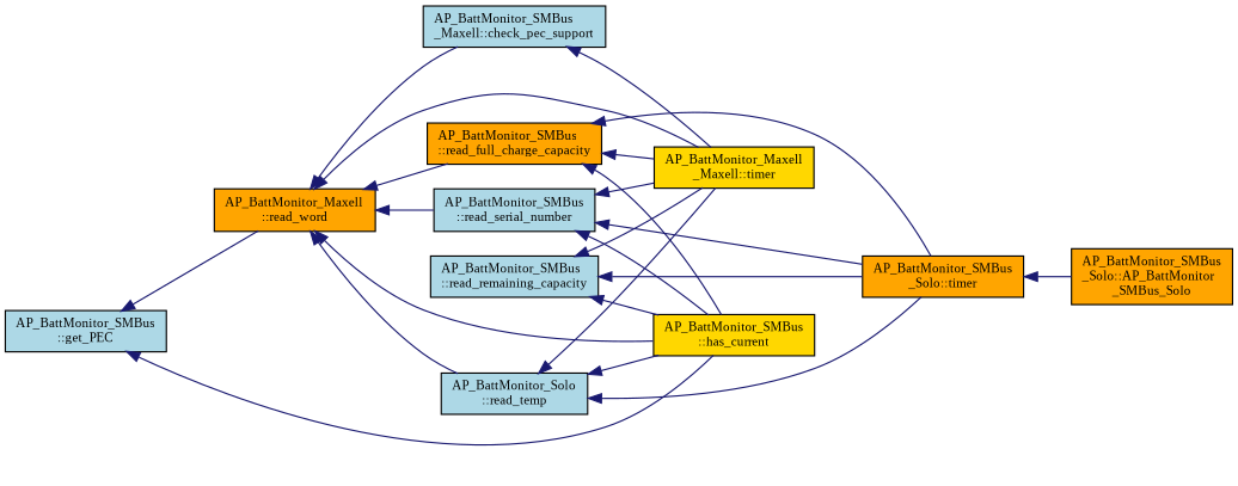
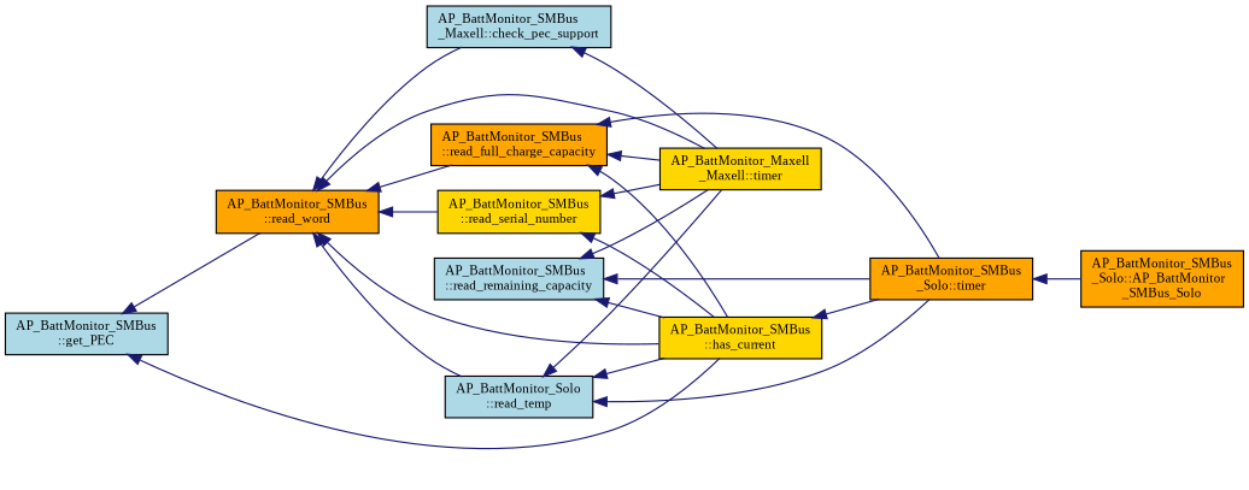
  digraph {
    fontname="Liberation Serif"
    rankdir=LR
    node [color=black fillcolor=lightblue fontname="Liberation Serif" fontsize=10 shape=record style=filled]
    edge [color=midnightblue dir=back fontname="Liberation Serif" fontsize=10 labelfontname=Helvetica labelfontsize=10 style=solid]
    n1 [fontcolor=black height=0.2 label="AP_BattMonitor_SMBus\l::get_PEC" width=0.4]
    n2 [fillcolor=gold height=0.2 label="AP_BattMonitor_SMBus\l::has_current" width=0.4]
-   n3 [fillcolor=orange height=0.2 label="AP_BattMonitor_Maxell\l::read_word" width=0.4]
+   n3 [fillcolor=orange height=0.2 label="AP_BattMonitor_SMBus\l::read_word" width=0.4]
    n4 [height=0.2 label="AP_BattMonitor_SMBus\l_Maxell::check_pec_support" width=0.4]
    n5 [fillcolor=gold height=0.2 label="AP_BattMonitor_Maxell\l_Maxell::timer" width=0.4]
    n6 [fillcolor=orange height=0.2 label="AP_BattMonitor_SMBus\l::read_full_charge_capacity" width=0.4]
    n7 [height=0.2 label="AP_BattMonitor_Solo\l::read_temp" width=0.4]
-   n8 [height=0.2 label="AP_BattMonitor_SMBus\l::read_serial_number" width=0.4]
+   n8 [fillcolor=gold height=0.2 label="AP_BattMonitor_SMBus\l::read_serial_number" width=0.4]
    n9 [fillcolor=orange height=0.2 label="AP_BattMonitor_SMBus\l_Solo::timer" width=0.4]
    n10 [fillcolor=orange height=0.2 label="AP_BattMonitor_SMBus\l_Solo::AP_BattMonitor\l_SMBus_Solo" width=0.4]
    n11 [height=0.2 label="AP_BattMonitor_SMBus\l::read_remaining_capacity" width=0.4]
    n1 -> n2
    n1 -> n3
    n3 -> n2
    n3 -> n4
    n3 -> n5
    n3 -> n6
    n3 -> n7
    n3 -> n8
    n4 -> n5
    n6 -> n2
    n6 -> n5
    n6 -> n9
    n7 -> n2
    n7 -> n5
    n7 -> n9
    n8 -> n2
    n8 -> n5
-   n8 -> n9
+   n2 -> n9
    n9 -> n10
    n11 -> n2
    n11 -> n5
    n11 -> n9
  }
